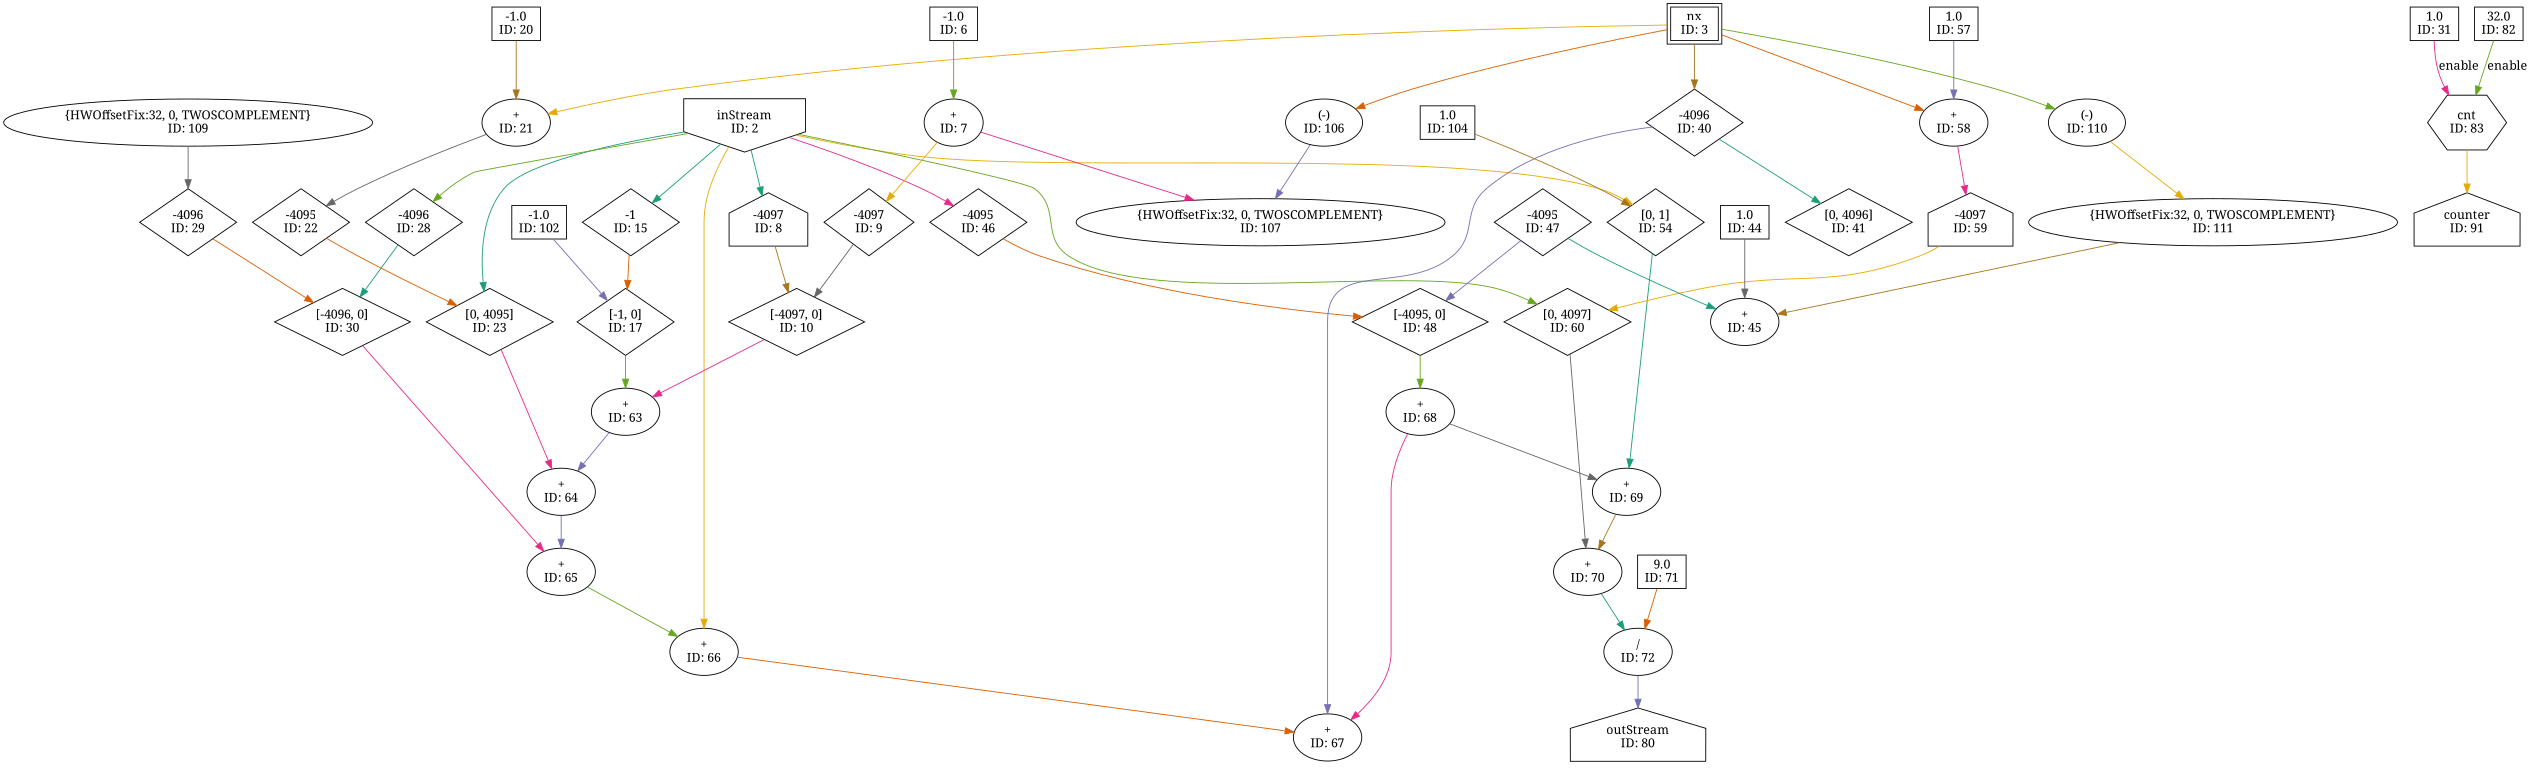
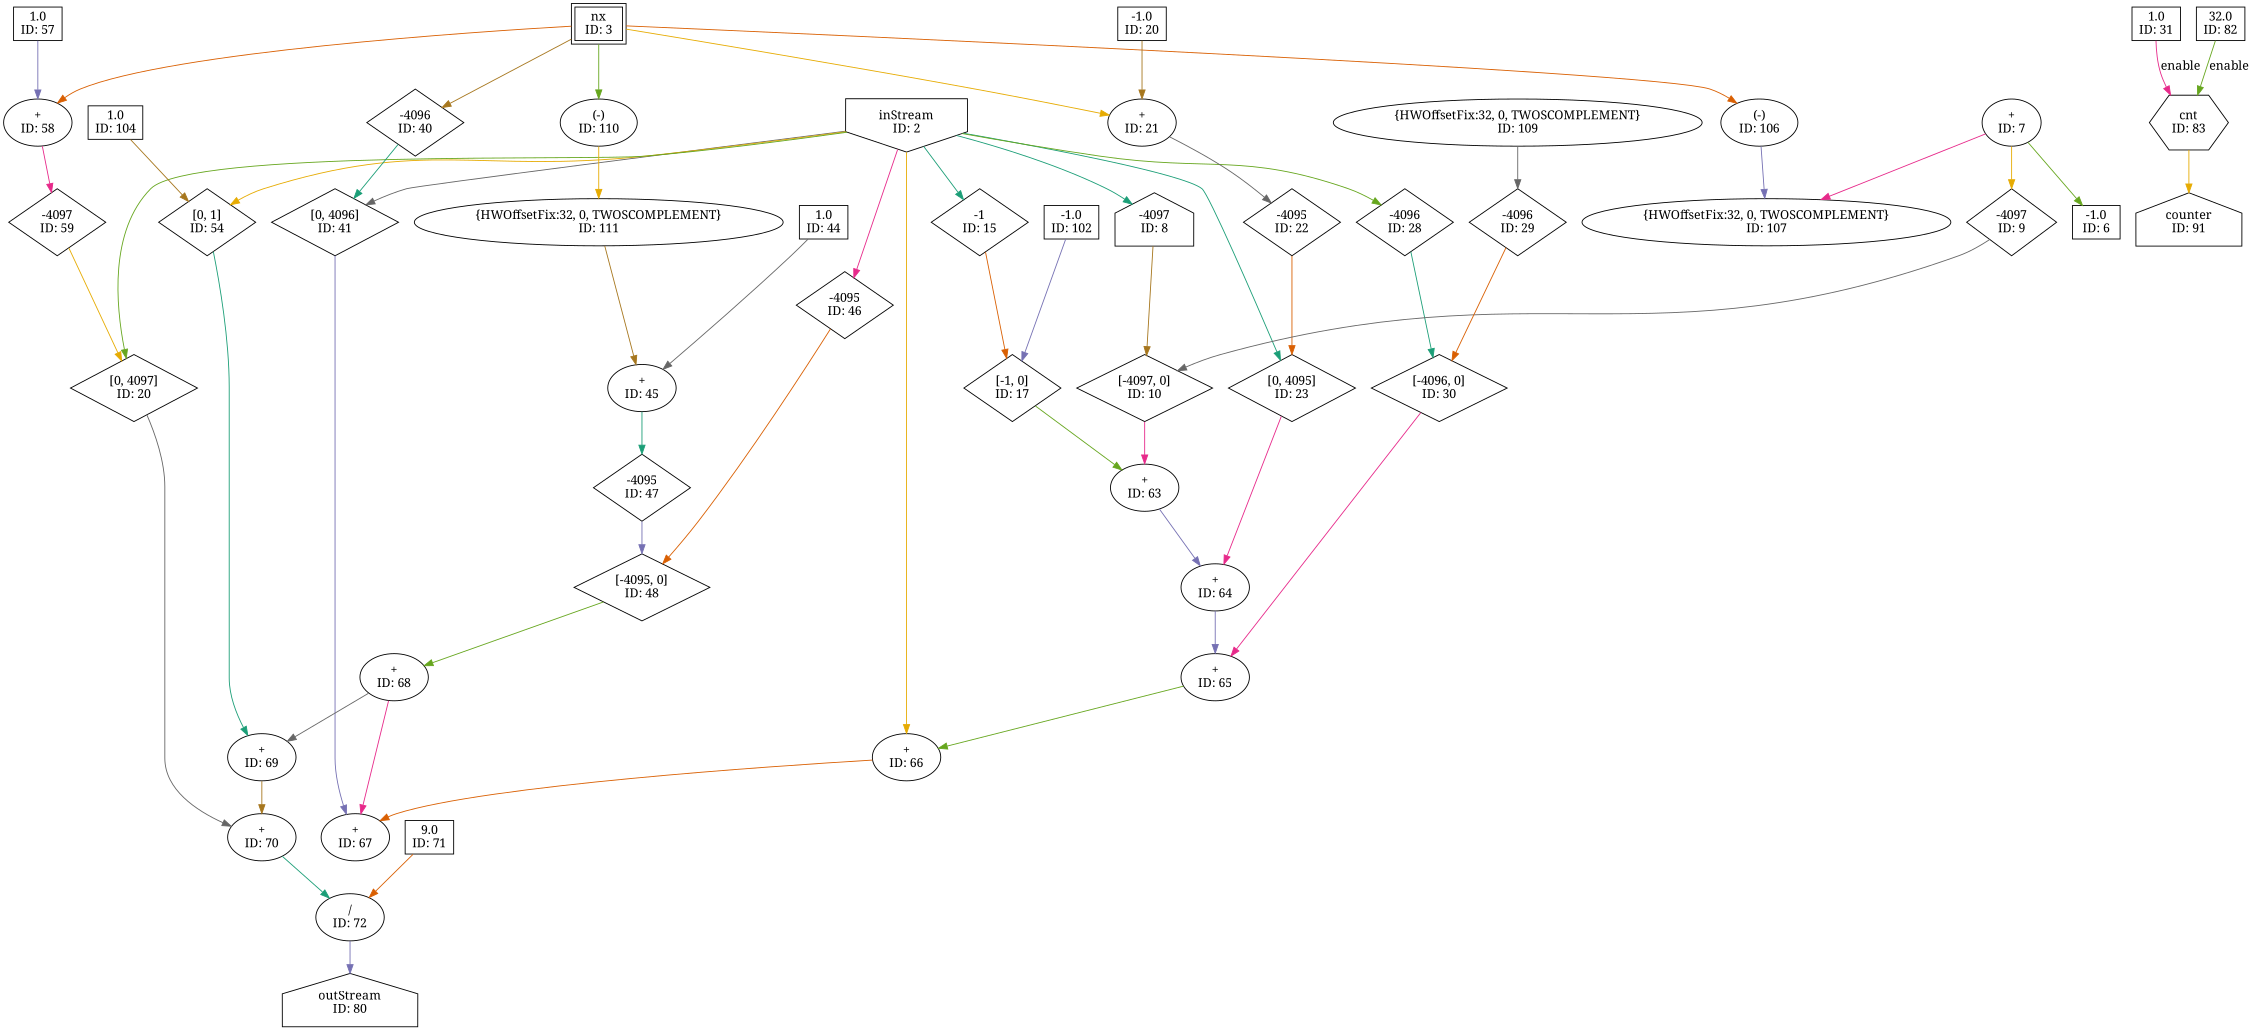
  digraph {
    fontname="Noto Serif"
    node [fontname="Noto Serif"]
    edge [color="/dark28/1" fontname="Noto Serif" photon_data="EDGE,SrcNode:2,SrcNodePort:data"]
    n1 [label="inStream\nID: 2" shape=invhouse]
    n2 [label="-4097\nID: 8" shape=house]
    n3 [label="-1\nID: 15" shape=diamond]
    n4 [label="[0, 4095]\nID: 23" shape=diamond]
    n5 [label="-4096\nID: 28" shape=diamond]
    n6 [label="+\nID: 66"]
    n7 [label="[0, 4096]\nID: 41" shape=diamond]
    n8 [label="-4095\nID: 46" shape=diamond]
    n9 [label="[0, 1]\nID: 54" shape=diamond]
-   n10 [label="[0, 4097]\nID: 60" shape=diamond]
+   n10 [label="[0, 4097]\nID: 20" shape=diamond]
    n11 [label="[-4097, 0]\nID: 10" shape=diamond]
    n12 [label="[-1, 0]\nID: 17" shape=diamond]
    n13 [label="+\nID: 64"]
    n14 [label="[-4096, 0]\nID: 30" shape=diamond]
    n15 [label="+\nID: 67"]
    n16 [label="[-4095, 0]\nID: 48" shape=diamond]
    n17 [label="+\nID: 69"]
    n18 [label="+\nID: 70"]
    n19 [label="+\nID: 63"]
    n20 [label="nx\nID: 3" peripheries=2 shape=box]
    n21 [label="(-)\nID: 106"]
    n22 [label="+\nID: 21"]
    n23 [label="-4096\nID: 40" shape=diamond]
    n24 [label="(-)\nID: 110"]
    n25 [label="+\nID: 58"]
    n26 [label="{HWOffsetFix:32, 0, TWOSCOMPLEMENT}\nID: 107"]
    n27 [label="-4095\nID: 22" shape=diamond]
    n28 [label="{HWOffsetFix:32, 0, TWOSCOMPLEMENT}\nID: 111"]
-   n29 [label="-4097\nID: 59" shape=house]
+   n29 [label="-4097\nID: 59" shape=diamond]
    n30 [label="+\nID: 7"]
    n31 [label="-4097\nID: 9" shape=diamond]
    n32 [label="-1.0\nID: 6" shape=box]
    n33 [label="-1.0\nID: 102" shape=box]
    n34 [label="+\nID: 65"]
    n35 [label="-1.0\nID: 20" shape=box]
    n36 [label="{HWOffsetFix:32, 0, TWOSCOMPLEMENT}\nID: 109"]
    n37 [label="-4096\nID: 29" shape=diamond]
    n38 [label="+\nID: 68"]
    n39 [label="+\nID: 45"]
    n40 [label="-4095\nID: 47" shape=diamond]
    n41 [label="1.0\nID: 44" shape=box]
    n42 [label="1.0\nID: 104" shape=box]
    n43 [label="/\nID: 72"]
    n44 [label="1.0\nID: 57" shape=box]
    n45 [label="outStream\nID: 80" shape=house]
    n46 [label="9.0\nID: 71" shape=box]
    n47 [label="1.0\nID: 31" shape=box]
    n48 [label="cnt\nID: 83" shape=hexagon]
    n49 [label="counter\nID: 91" shape=house]
    n50 [label="32.0\nID: 82" shape=box]
    n1 -> n2
    n1 -> n3
    n1 -> n4
    n1 -> n5 [color="/dark28/5"]
    n1 -> n6 [color="/dark28/6"]
+   n1 -> n7 [color="/dark28/8"]
    n1 -> n8 [color="/dark28/4"]
    n1 -> n9 [color="/dark28/6"]
    n1 -> n10 [color="/dark28/5"]
    n2 -> n11 [color="/dark28/7" photon_data="EDGE,SrcNode:8,SrcNodePort:output"]
    n3 -> n12 [color="/dark28/2" photon_data="EDGE,SrcNode:15,SrcNodePort:output"]
    n4 -> n13 [color="/dark28/4" photon_data="EDGE,SrcNode:23,SrcNodePort:output"]
    n5 -> n14 [photon_data="EDGE,SrcNode:28,SrcNodePort:output"]
    n6 -> n15 [color="/dark28/2" photon_data="EDGE,SrcNode:66,SrcNodePort:result"]
-   n23 -> n15 [color="/dark28/3" photon_data="EDGE,SrcNode:41,SrcNodePort:output"]
+   n7 -> n15 [color="/dark28/3" photon_data="EDGE,SrcNode:41,SrcNodePort:output"]
    n8 -> n16 [color="/dark28/2" photon_data="EDGE,SrcNode:46,SrcNodePort:output"]
    n9 -> n17 [photon_data="EDGE,SrcNode:54,SrcNodePort:output"]
    n10 -> n18 [color="/dark28/8" photon_data="EDGE,SrcNode:60,SrcNodePort:output"]
    n11 -> n19 [color="/dark28/4" photon_data="EDGE,SrcNode:10,SrcNodePort:output"]
    n12 -> n19 [color="/dark28/5" photon_data="EDGE,SrcNode:17,SrcNodePort:output"]
    n13 -> n34 [color="/dark28/3" photon_data="EDGE,SrcNode:64,SrcNodePort:result"]
    n14 -> n34 [color="/dark28/4" photon_data="EDGE,SrcNode:30,SrcNodePort:output"]
    n16 -> n38 [color="/dark28/5" photon_data="EDGE,SrcNode:48,SrcNodePort:output"]
    n17 -> n18 [color="/dark28/7" photon_data="EDGE,SrcNode:69,SrcNodePort:result"]
    n18 -> n43 [photon_data="EDGE,SrcNode:70,SrcNodePort:result"]
    n19 -> n13 [color="/dark28/3" photon_data="EDGE,SrcNode:63,SrcNodePort:result"]
    n20 -> n21 [color="/dark28/2" photon_data="EDGE,SrcNode:3,SrcNodePort:nx"]
    n20 -> n22 [color="/dark28/6" photon_data="EDGE,SrcNode:3,SrcNodePort:nx"]
    n20 -> n23 [color="/dark28/7" photon_data="EDGE,SrcNode:3,SrcNodePort:nx"]
    n20 -> n24 [color="/dark28/5" photon_data="EDGE,SrcNode:3,SrcNodePort:nx"]
    n20 -> n25 [color="/dark28/2" photon_data="EDGE,SrcNode:3,SrcNodePort:nx"]
    n21 -> n26 [color="/dark28/3" photon_data="EDGE,SrcNode:106,SrcNodePort:result"]
    n22 -> n27 [color="/dark28/8" photon_data="EDGE,SrcNode:21,SrcNodePort:result"]
    n23 -> n7 [photon_data="EDGE,SrcNode:40,SrcNodePort:output"]
    n24 -> n28 [color="/dark28/6" photon_data="EDGE,SrcNode:110,SrcNodePort:result"]
    n25 -> n29 [color="/dark28/4" photon_data="EDGE,SrcNode:58,SrcNodePort:result"]
    n27 -> n4 [color="/dark28/2" photon_data="EDGE,SrcNode:22,SrcNodePort:output"]
    n28 -> n39 [color="/dark28/7" photon_data="EDGE,SrcNode:111,SrcNodePort:o"]
    n29 -> n10 [color="/dark28/6" photon_data="EDGE,SrcNode:59,SrcNodePort:output"]
    n30 -> n26 [color="/dark28/4" photon_data="EDGE,SrcNode:107,SrcNodePort:o"]
    n30 -> n31 [color="/dark28/6" photon_data="EDGE,SrcNode:7,SrcNodePort:result"]
    n31 -> n11 [color="/dark28/8" photon_data="EDGE,SrcNode:9,SrcNodePort:output"]
-   n32 -> n30 [color="/dark28/5" photon_data="EDGE,SrcNode:6,SrcNodePort:value"]
+   n30 -> n32 [color="/dark28/5" photon_data="EDGE,SrcNode:6,SrcNodePort:value"]
    n33 -> n12 [color="/dark28/3" photon_data="EDGE,SrcNode:102,SrcNodePort:value"]
    n34 -> n6 [color="/dark28/5" photon_data="EDGE,SrcNode:65,SrcNodePort:result"]
    n35 -> n22 [color="/dark28/7" photon_data="EDGE,SrcNode:20,SrcNodePort:value"]
    n36 -> n37 [color="/dark28/8" photon_data="EDGE,SrcNode:109,SrcNodePort:o"]
    n37 -> n14 [color="/dark28/2" photon_data="EDGE,SrcNode:29,SrcNodePort:output"]
    n38 -> n15 [color="/dark28/4" photon_data="EDGE,SrcNode:67,SrcNodePort:result"]
    n38 -> n17 [color="/dark28/8" photon_data="EDGE,SrcNode:68,SrcNodePort:result"]
-   n40 -> n39 [photon_data="EDGE,SrcNode:45,SrcNodePort:result"]
+   n39 -> n40 [photon_data="EDGE,SrcNode:45,SrcNodePort:result"]
    n40 -> n16 [color="/dark28/3" photon_data="EDGE,SrcNode:47,SrcNodePort:output"]
    n41 -> n39 [color="/dark28/8" photon_data="EDGE,SrcNode:44,SrcNodePort:value"]
    n42 -> n9 [color="/dark28/7" photon_data="EDGE,SrcNode:104,SrcNodePort:value"]
    n43 -> n45 [color="/dark28/3" photon_data="EDGE,SrcNode:72,SrcNodePort:result"]
    n44 -> n25 [color="/dark28/3" photon_data="EDGE,SrcNode:57,SrcNodePort:value"]
    n46 -> n43 [color="/dark28/2" photon_data="EDGE,SrcNode:71,SrcNodePort:value"]
    n47 -> n48 [color="/dark28/4" label=enable photon_data="EDGE,SrcNode:81,SrcNodePort:value"]
    n48 -> n49 [color="/dark28/6" photon_data="EDGE,SrcNode:83,SrcNodePort:count"]
    n50 -> n48 [color="/dark28/5" label=enable photon_data="EDGE,SrcNode:82,SrcNodePort:value"]
  }
